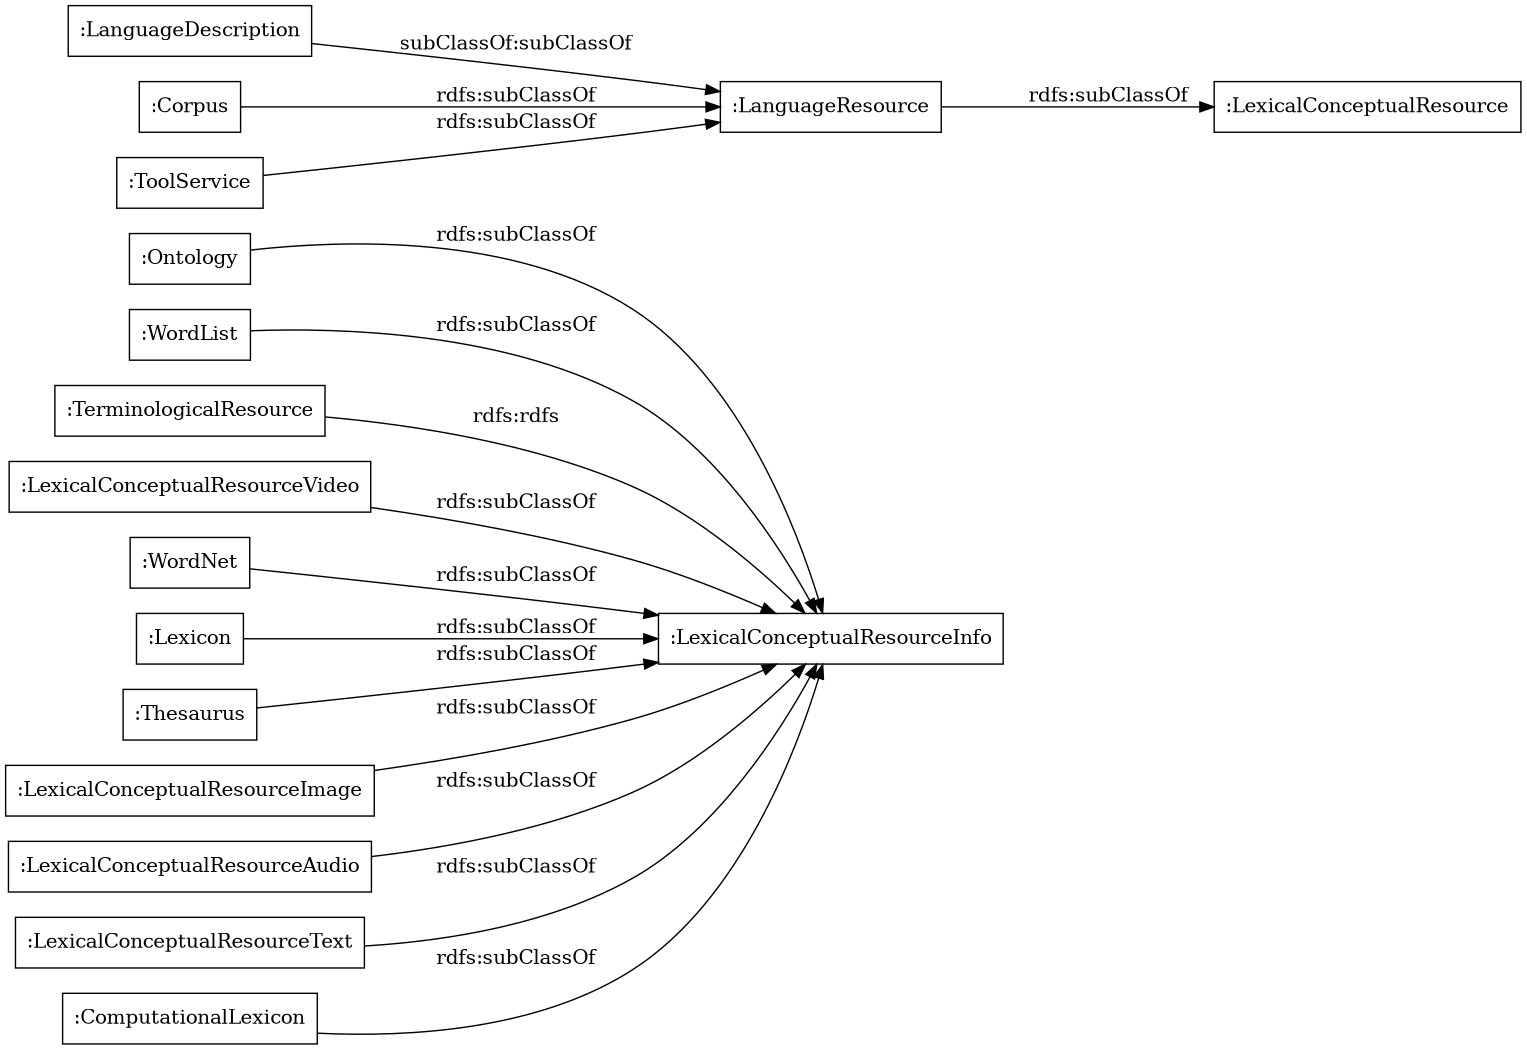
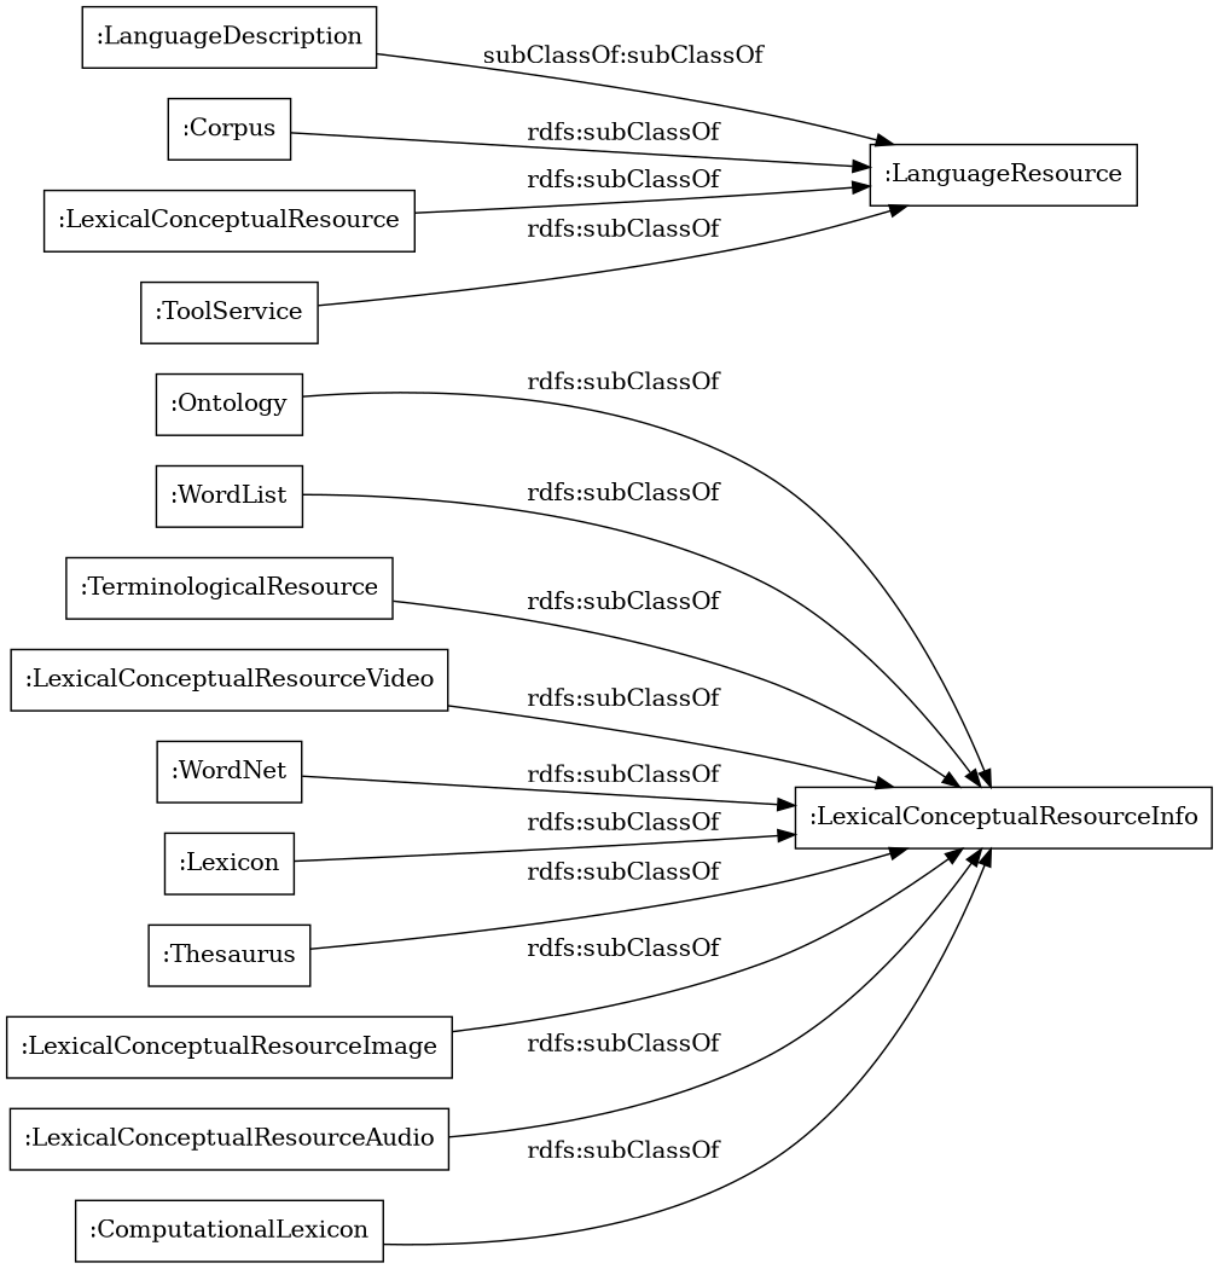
  digraph {
    rankdir=LR
    node [color=black shape=rectangle]
    ":Ontology"
    ":LexicalConceptualResourceInfo"
    ":LanguageDescription"
    ":LanguageResource"
    ":WordList"
    ":TerminologicalResource"
    ":LexicalConceptualResourceVideo"
    ":WordNet"
    ":Lexicon"
    ":Thesaurus"
    ":LexicalConceptualResourceImage"
    ":Corpus"
    ":LexicalConceptualResource"
    ":LexicalConceptualResourceAudio"
-   ":LexicalConceptualResourceText"
    ":ToolService"
    ":ComputationalLexicon"
    ":Ontology" -> ":LexicalConceptualResourceInfo" [label="rdfs:subClassOf"]
    ":LanguageDescription" -> ":LanguageResource" [label="subClassOf:subClassOf"]
    ":WordList" -> ":LexicalConceptualResourceInfo" [label="rdfs:subClassOf"]
-   ":TerminologicalResource" -> ":LexicalConceptualResourceInfo" [label="rdfs:rdfs"]
+   ":TerminologicalResource" -> ":LexicalConceptualResourceInfo" [label="rdfs:subClassOf"]
    ":LexicalConceptualResourceVideo" -> ":LexicalConceptualResourceInfo" [label="rdfs:subClassOf"]
    ":WordNet" -> ":LexicalConceptualResourceInfo" [label="rdfs:subClassOf"]
    ":Lexicon" -> ":LexicalConceptualResourceInfo" [label="rdfs:subClassOf"]
    ":Thesaurus" -> ":LexicalConceptualResourceInfo" [label="rdfs:subClassOf"]
    ":LexicalConceptualResourceImage" -> ":LexicalConceptualResourceInfo" [label="rdfs:subClassOf"]
    ":Corpus" -> ":LanguageResource" [label="rdfs:subClassOf"]
-   ":LanguageResource" -> ":LexicalConceptualResource" [label="rdfs:subClassOf"]
+   ":LexicalConceptualResource" -> ":LanguageResource" [label="rdfs:subClassOf"]
    ":LexicalConceptualResourceAudio" -> ":LexicalConceptualResourceInfo" [label="rdfs:subClassOf"]
-   ":LexicalConceptualResourceText" -> ":LexicalConceptualResourceInfo" [label="rdfs:subClassOf"]
    ":ToolService" -> ":LanguageResource" [label="rdfs:subClassOf"]
    ":ComputationalLexicon" -> ":LexicalConceptualResourceInfo" [label="rdfs:subClassOf"]
  }
